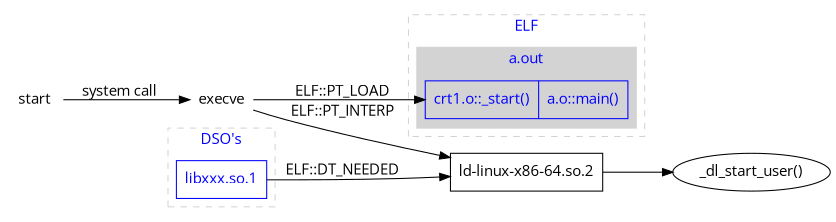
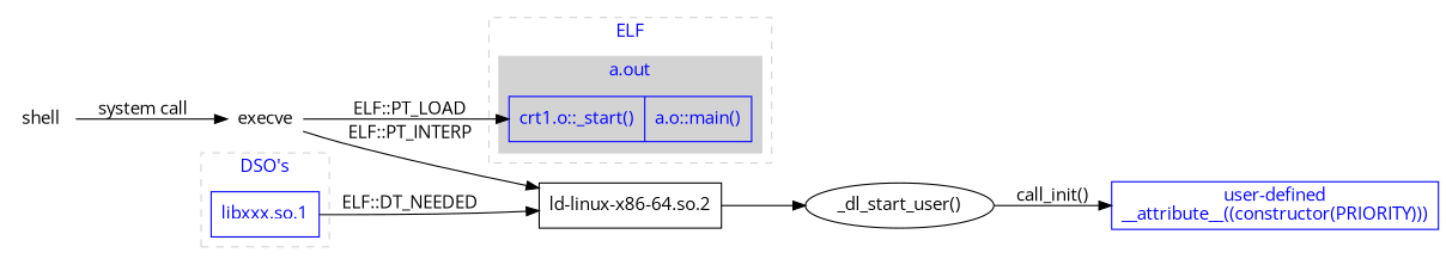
  digraph {
    fontname="Open Sans"
    rankdir=LR
    node [fontname="Open Sans" shape=box]
    edge [fontname="Open Sans"]
-   shell [shape=plaintext label=start]
+   shell [shape=plaintext]
    execve [shape=plaintext]
    n3 [label="ld-linux-x86-64.so.2"]
    n4 [color=blue fontcolor=blue label="{crt1.o::_start()|a.o::main()}" shape=record]
    n5 [color=blue fontcolor=blue label="libxxx.so.1"]
    "_dl_start_user()" [shape=""]
+   n7 [color=blue fontcolor=blue label="user-defined\n__attribute__((constructor(PRIORITY)))"]
    subgraph sub_1 {
      shell
    }
    subgraph sub_2 {
      execve
    }
    subgraph sub_3 {
      n3
    }
    subgraph cluster_4 {
      color=lightgrey
      fontcolor=blue
      label=ELF
      style=dashed
      subgraph cluster_5 {
        color=lightgrey
        fontcolor=blue
        label="a.out"
        style=filled
        subgraph sub_6 {
          color=lightgrey
          fontcolor=blue
          label="a.out"
          style=filled
          n4
        }
      }
    }
    subgraph cluster_7 {
      color=lightgrey
      fontcolor=blue
      label="DSO's"
      style=dashed
      subgraph sub_8 {
        color=lightgrey
        fontcolor=blue
        label="DSO's"
        style=dashed
        n5
      }
    }
    shell -> execve [label="system call"]
    execve -> n3 [label="ELF::PT_INTERP"]
    execve -> n4 [label="ELF::PT_LOAD"]
    n3 -> "_dl_start_user()"
    n5 -> n3 [label="ELF::DT_NEEDED"]
+   "_dl_start_user()" -> n7 [label="call_init()"]
  }
